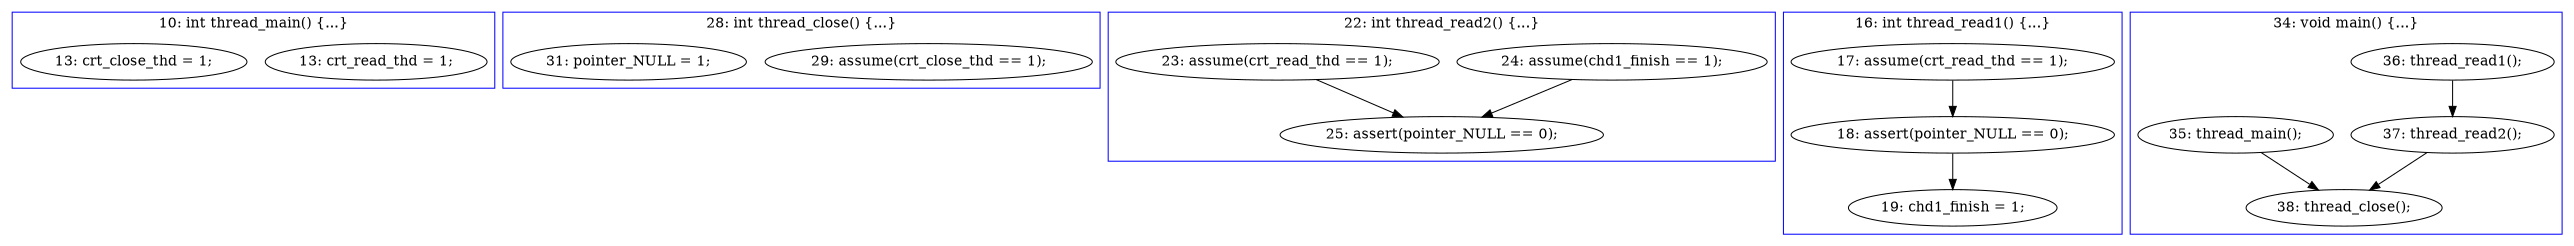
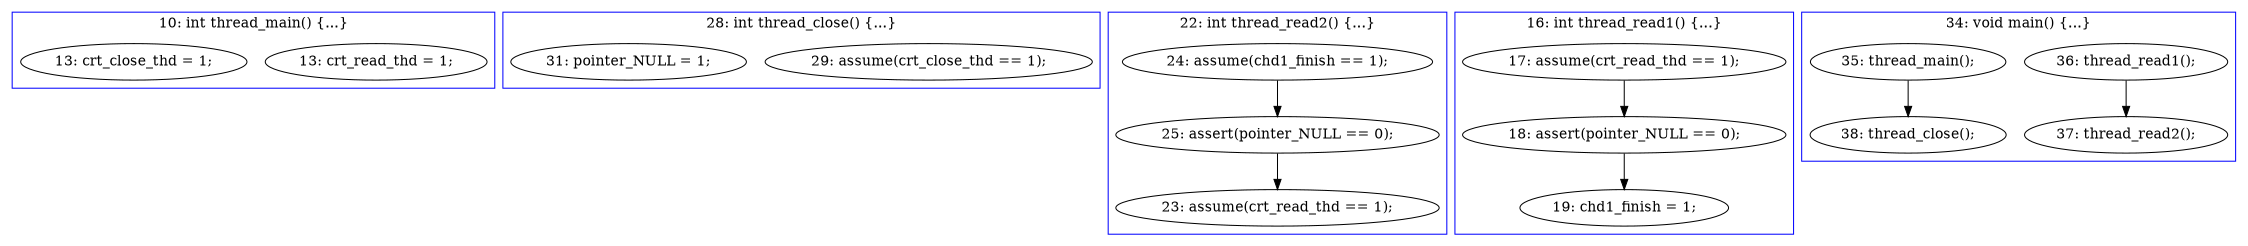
  digraph {
    compound=true
    n1 [label="13: crt_read_thd = 1;"]
    n2 [label="13: crt_close_thd = 1;"]
    n3 [label="29: assume(crt_close_thd == 1);"]
    n4 [label="31: pointer_NULL = 1;"]
    n5 [label="24: assume(chd1_finish == 1);"]
    n6 [label="25: assert(pointer_NULL == 0);"]
    n7 [label="23: assume(crt_read_thd == 1);"]
    n8 [label="18: assert(pointer_NULL == 0);"]
    n9 [label="19: chd1_finish = 1;"]
    n10 [label="17: assume(crt_read_thd == 1);"]
    n11 [label="36: thread_read1();"]
    n12 [label="37: thread_read2();"]
    n13 [label="38: thread_close();"]
    n14 [label="35: thread_main();"]
    subgraph cluster_1 {
      color=blue
      label="10: int thread_main() {...}"
      n1
      n2
    }
    subgraph cluster_2 {
      color=blue
      label="28: int thread_close() {...}"
      n3
      n4
    }
    subgraph cluster_3 {
      color=blue
      label="22: int thread_read2() {...}"
      n5
      n6
      n7
    }
    subgraph cluster_4 {
      color=blue
      label="16: int thread_read1() {...}"
      n8
      n9
      n10
    }
    subgraph cluster_5 {
      color=blue
      label="34: void main() {...}"
      n11
      n12
      n13
      n14
    }
    n5 -> n6
-   n7 -> n6
+   n6 -> n7
    n8 -> n9
    n10 -> n8
    n11 -> n12
-   n12 -> n13
    n14 -> n13
  }
